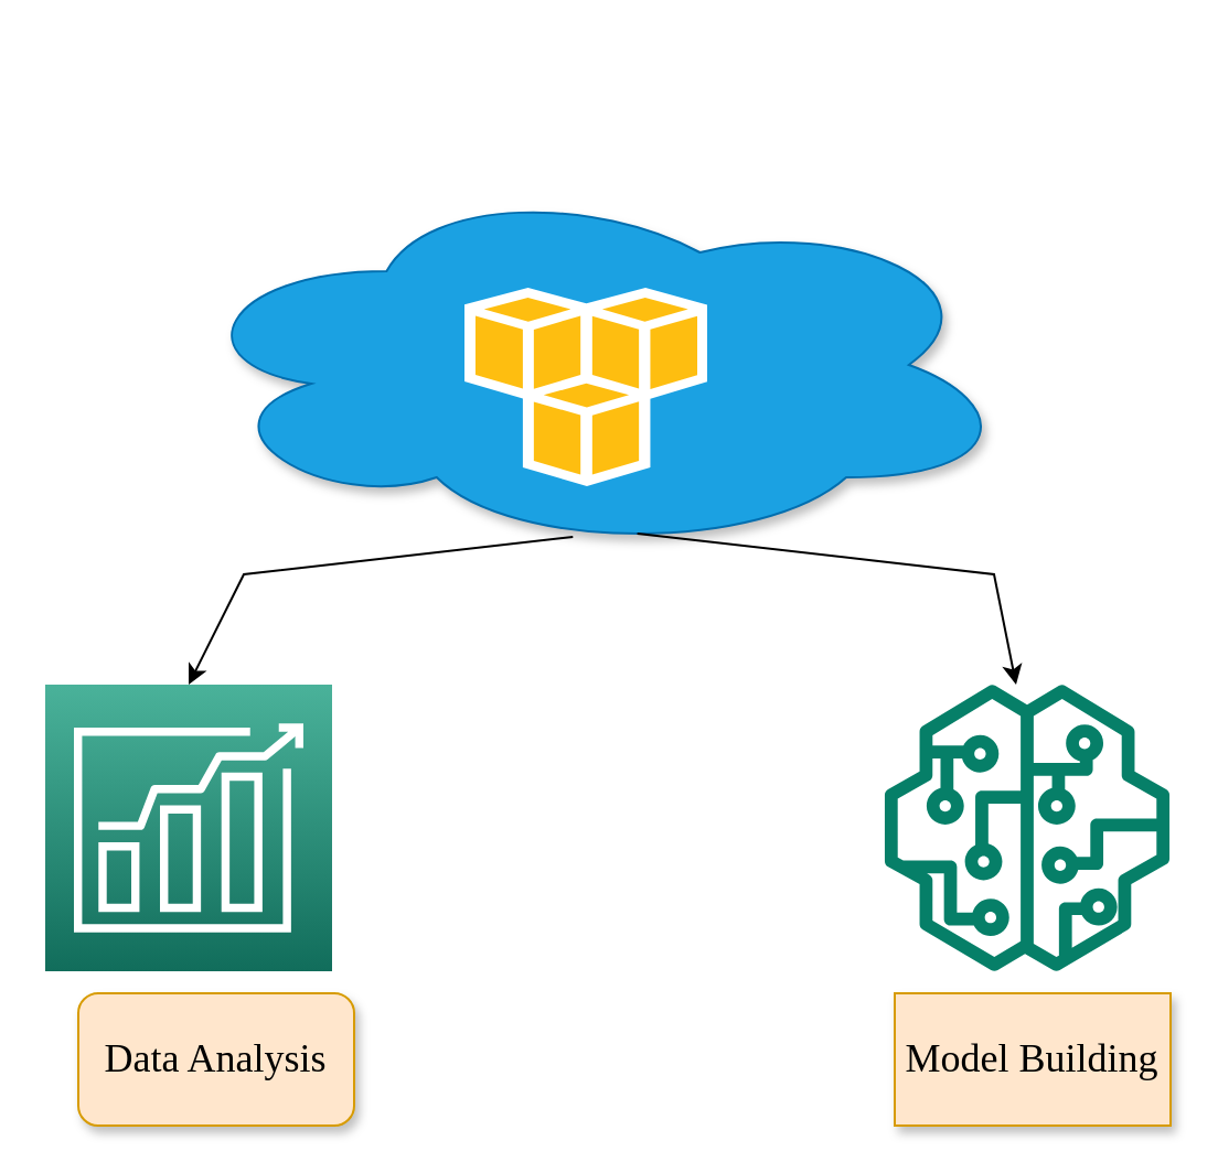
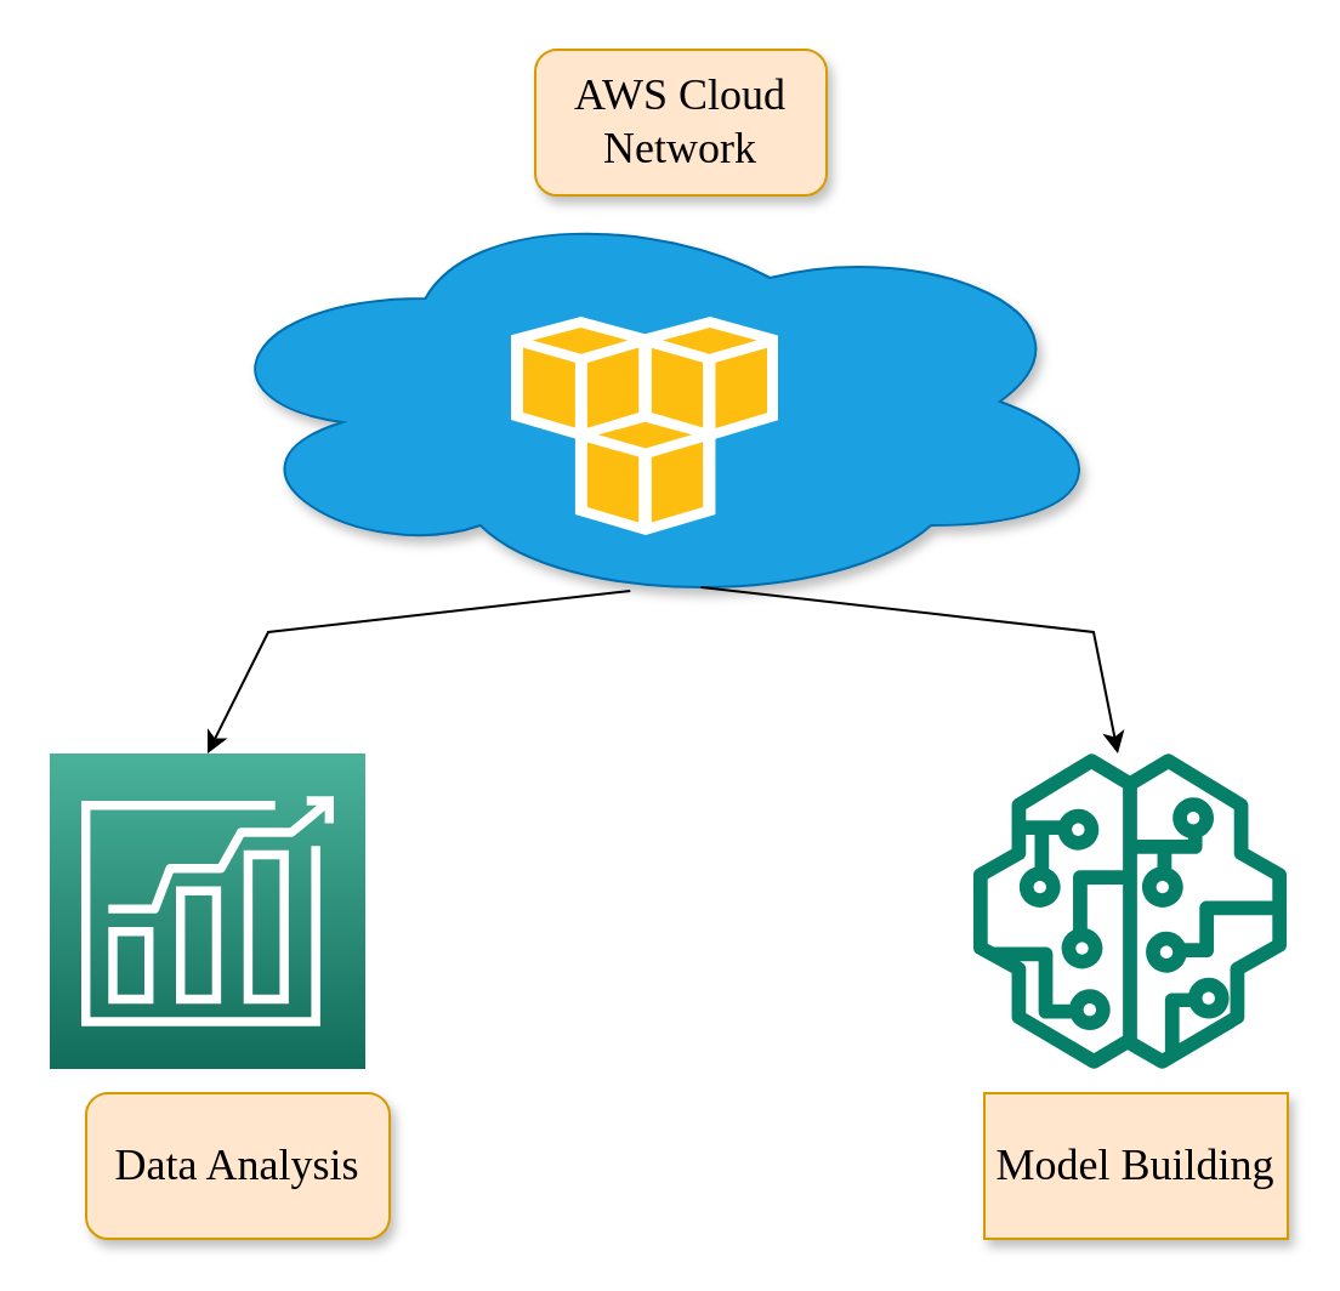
  <mxCell id="0" />
  <mxCell id="1" parent="0" />
  <mxCell id="2" value="" style="ellipse;shape=cloud;whiteSpace=wrap;html=1;fontSize=11;shadow=1;strokeColor=#006EAF;fillColor=#1ba1e2;sketch=0;fontColor=#ffffff;" parent="1" vertex="1"><mxGeometry x="80" y="80" width="378.75" height="170" as="geometry" /></mxCell>
  <mxCell id="3" value="" style="dashed=0;outlineConnect=0;html=1;align=center;labelPosition=center;verticalLabelPosition=bottom;verticalAlign=top;shape=mxgraph.weblogos.aws;fontSize=11;" parent="1" vertex="1"><mxGeometry x="210" y="130" width="110" height="90" as="geometry" /></mxCell>
  <mxCell id="4" value="" style="sketch=0;points=[[0,0,0],[0.25,0,0],[0.5,0,0],[0.75,0,0],[1,0,0],[0,1,0],[0.25,1,0],[0.5,1,0],[0.75,1,0],[1,1,0],[0,0.25,0],[0,0.5,0],[0,0.75,0],[1,0.25,0],[1,0.5,0],[1,0.75,0]];outlineConnect=0;fontColor=#232F3E;gradientColor=#4AB29A;gradientDirection=north;fillColor=#116D5B;strokeColor=#ffffff;dashed=0;verticalLabelPosition=bottom;verticalAlign=top;align=center;html=1;fontSize=12;fontStyle=0;aspect=fixed;shape=mxgraph.aws4.resourceIcon;resIcon=mxgraph.aws4.forecast;" parent="1" vertex="1"><mxGeometry x="20" y="310" width="130" height="130" as="geometry" /></mxCell>
  <mxCell id="5" value="" style="sketch=0;outlineConnect=0;fontColor=#232F3E;gradientColor=none;fillColor=#067F68;strokeColor=none;dashed=0;verticalLabelPosition=bottom;verticalAlign=top;align=center;html=1;fontSize=12;fontStyle=0;aspect=fixed;pointerEvents=1;shape=mxgraph.aws4.sagemaker_model;" parent="1" vertex="1"><mxGeometry x="400" y="310" width="130" height="130" as="geometry" /></mxCell>
  <mxCell id="6" value="" style="endArrow=classic;html=1;rounded=0;fontSize=11;entryX=0.5;entryY=0;entryDx=0;entryDy=0;entryPerimeter=0;exitX=0.473;exitY=0.959;exitDx=0;exitDy=0;exitPerimeter=0;" parent="1" source="2" target="4" edge="1"><mxGeometry width="50" height="50" relative="1" as="geometry"><mxPoint x="260" y="350" as="sourcePoint" /><mxPoint x="140" y="250" as="targetPoint" /><Array as="points"><mxPoint x="110" y="260" /></Array></mxGeometry></mxCell>
  <mxCell id="7" value="" style="endArrow=classic;html=1;rounded=0;fontSize=11;exitX=0.55;exitY=0.95;exitDx=0;exitDy=0;exitPerimeter=0;" parent="1" source="2" edge="1"><mxGeometry width="50" height="50" relative="1" as="geometry"><mxPoint x="250" y="390" as="sourcePoint" /><mxPoint x="460" y="310" as="targetPoint" /><Array as="points"><mxPoint x="450" y="260" /></Array></mxGeometry></mxCell>
+ <mxCell id="8" value="AWS Cloud Network" style="rounded=1;whiteSpace=wrap;html=1;shadow=1;sketch=0;fontSize=18;fontFamily=Verdana;fillColor=#ffe6cc;strokeColor=#d79b00;" parent="1" vertex="1"><mxGeometry x="220" y="20" width="120" height="60" as="geometry" /></mxCell>
  <mxCell id="9" value="Data Analysis" style="rounded=1;whiteSpace=wrap;html=1;shadow=1;sketch=0;fontSize=18;strokeColor=#d79b00;fillColor=#ffe6cc;fontFamily=Verdana;" parent="1" vertex="1"><mxGeometry x="35" y="450" width="125" height="60" as="geometry" /></mxCell>
  <mxCell id="10" value="Model Building" style="whiteSpace=wrap;html=1;shadow=1;sketch=0;fontSize=18;strokeColor=#d79b00;fillColor=#ffe6cc;fontFamily=Verdana;rounded=0;" parent="1" vertex="1"><mxGeometry x="405" y="450" width="125" height="60" as="geometry" /></mxCell>
